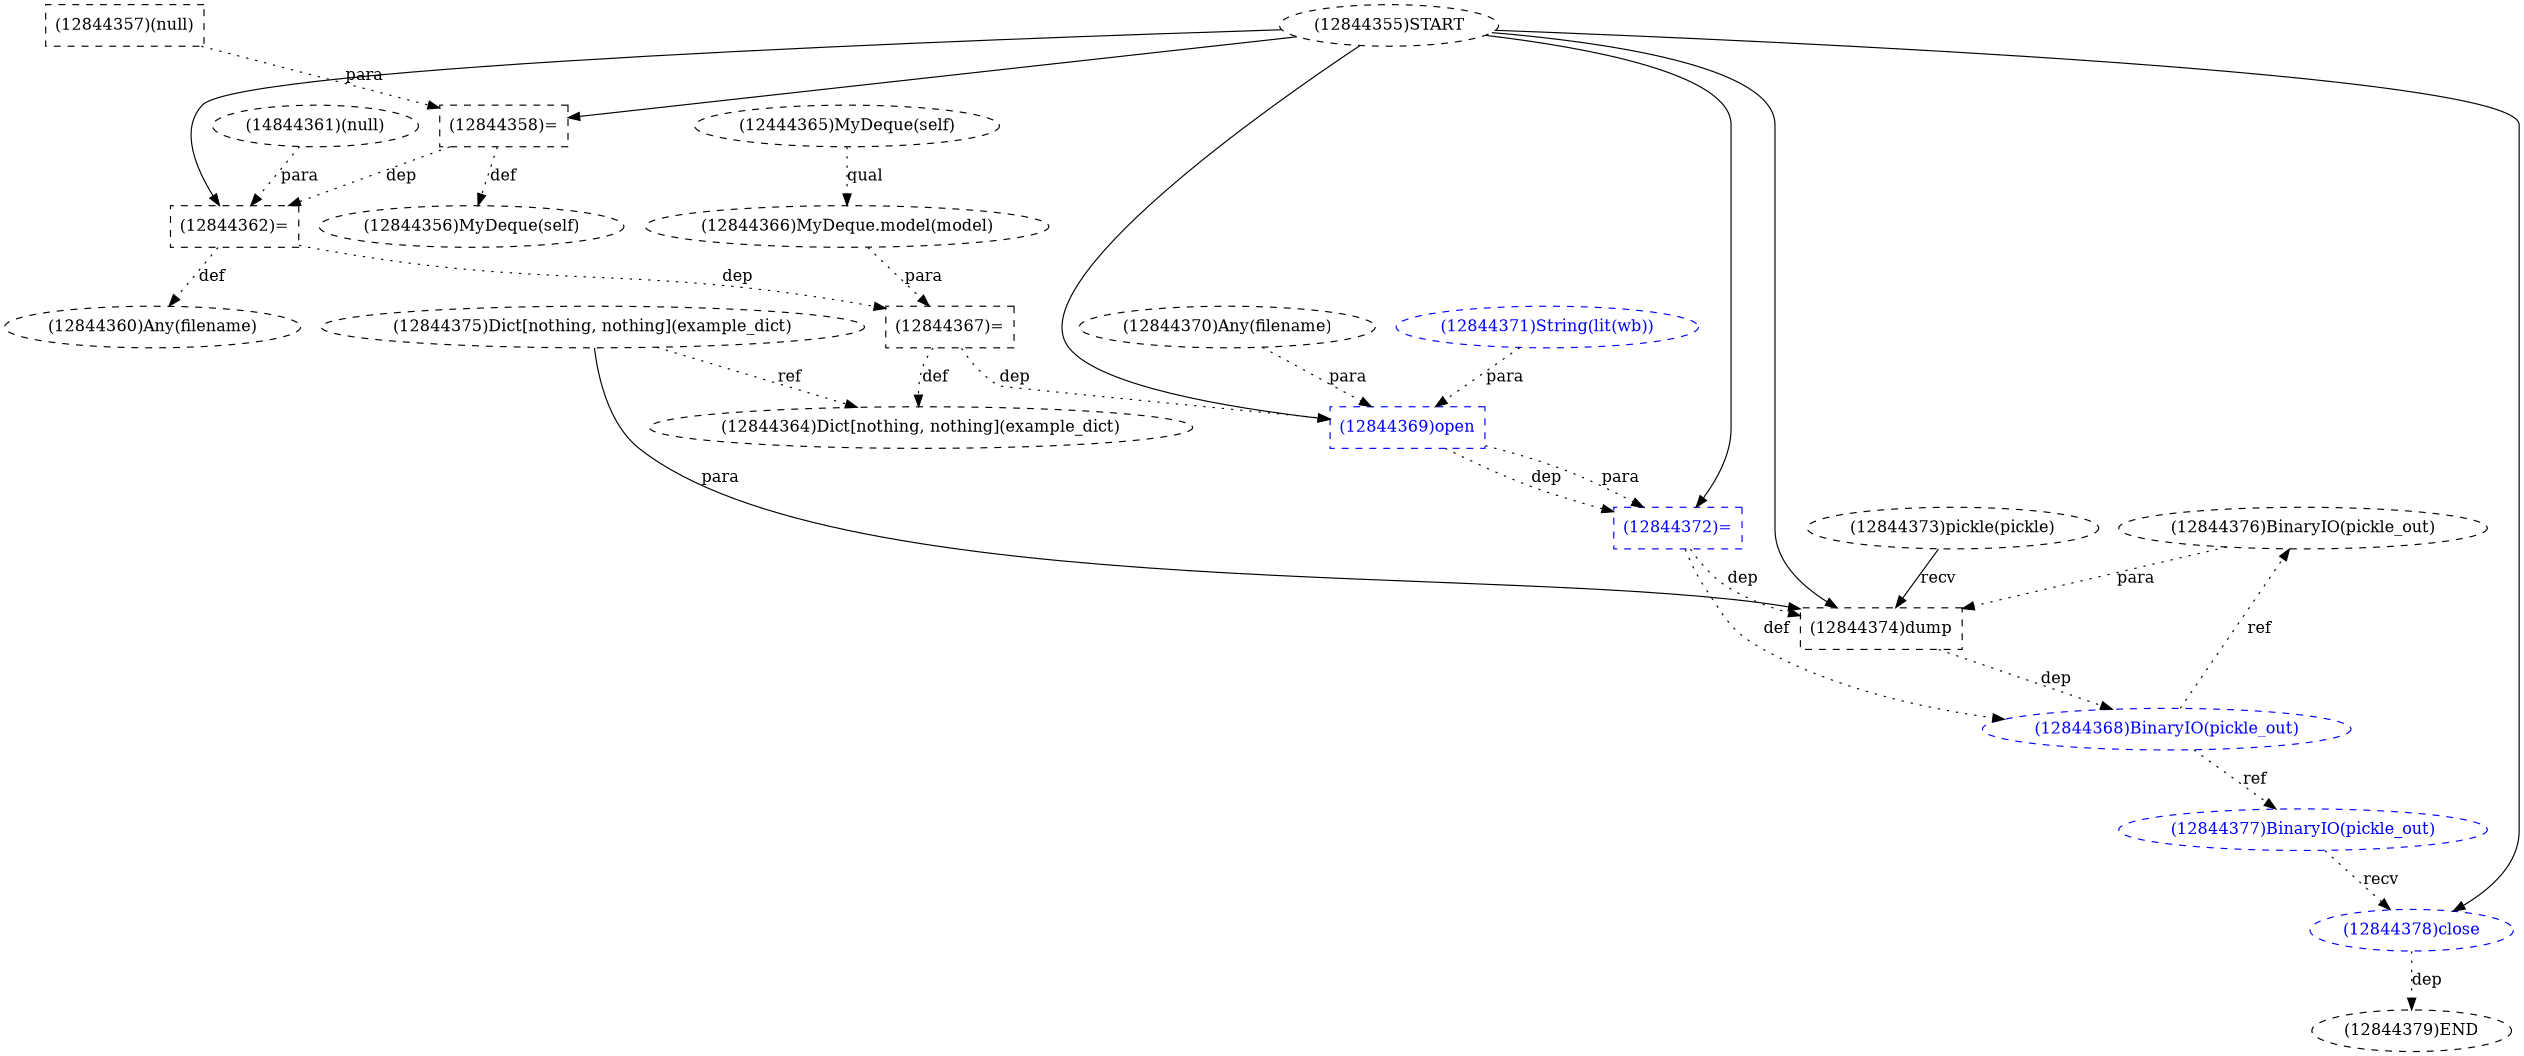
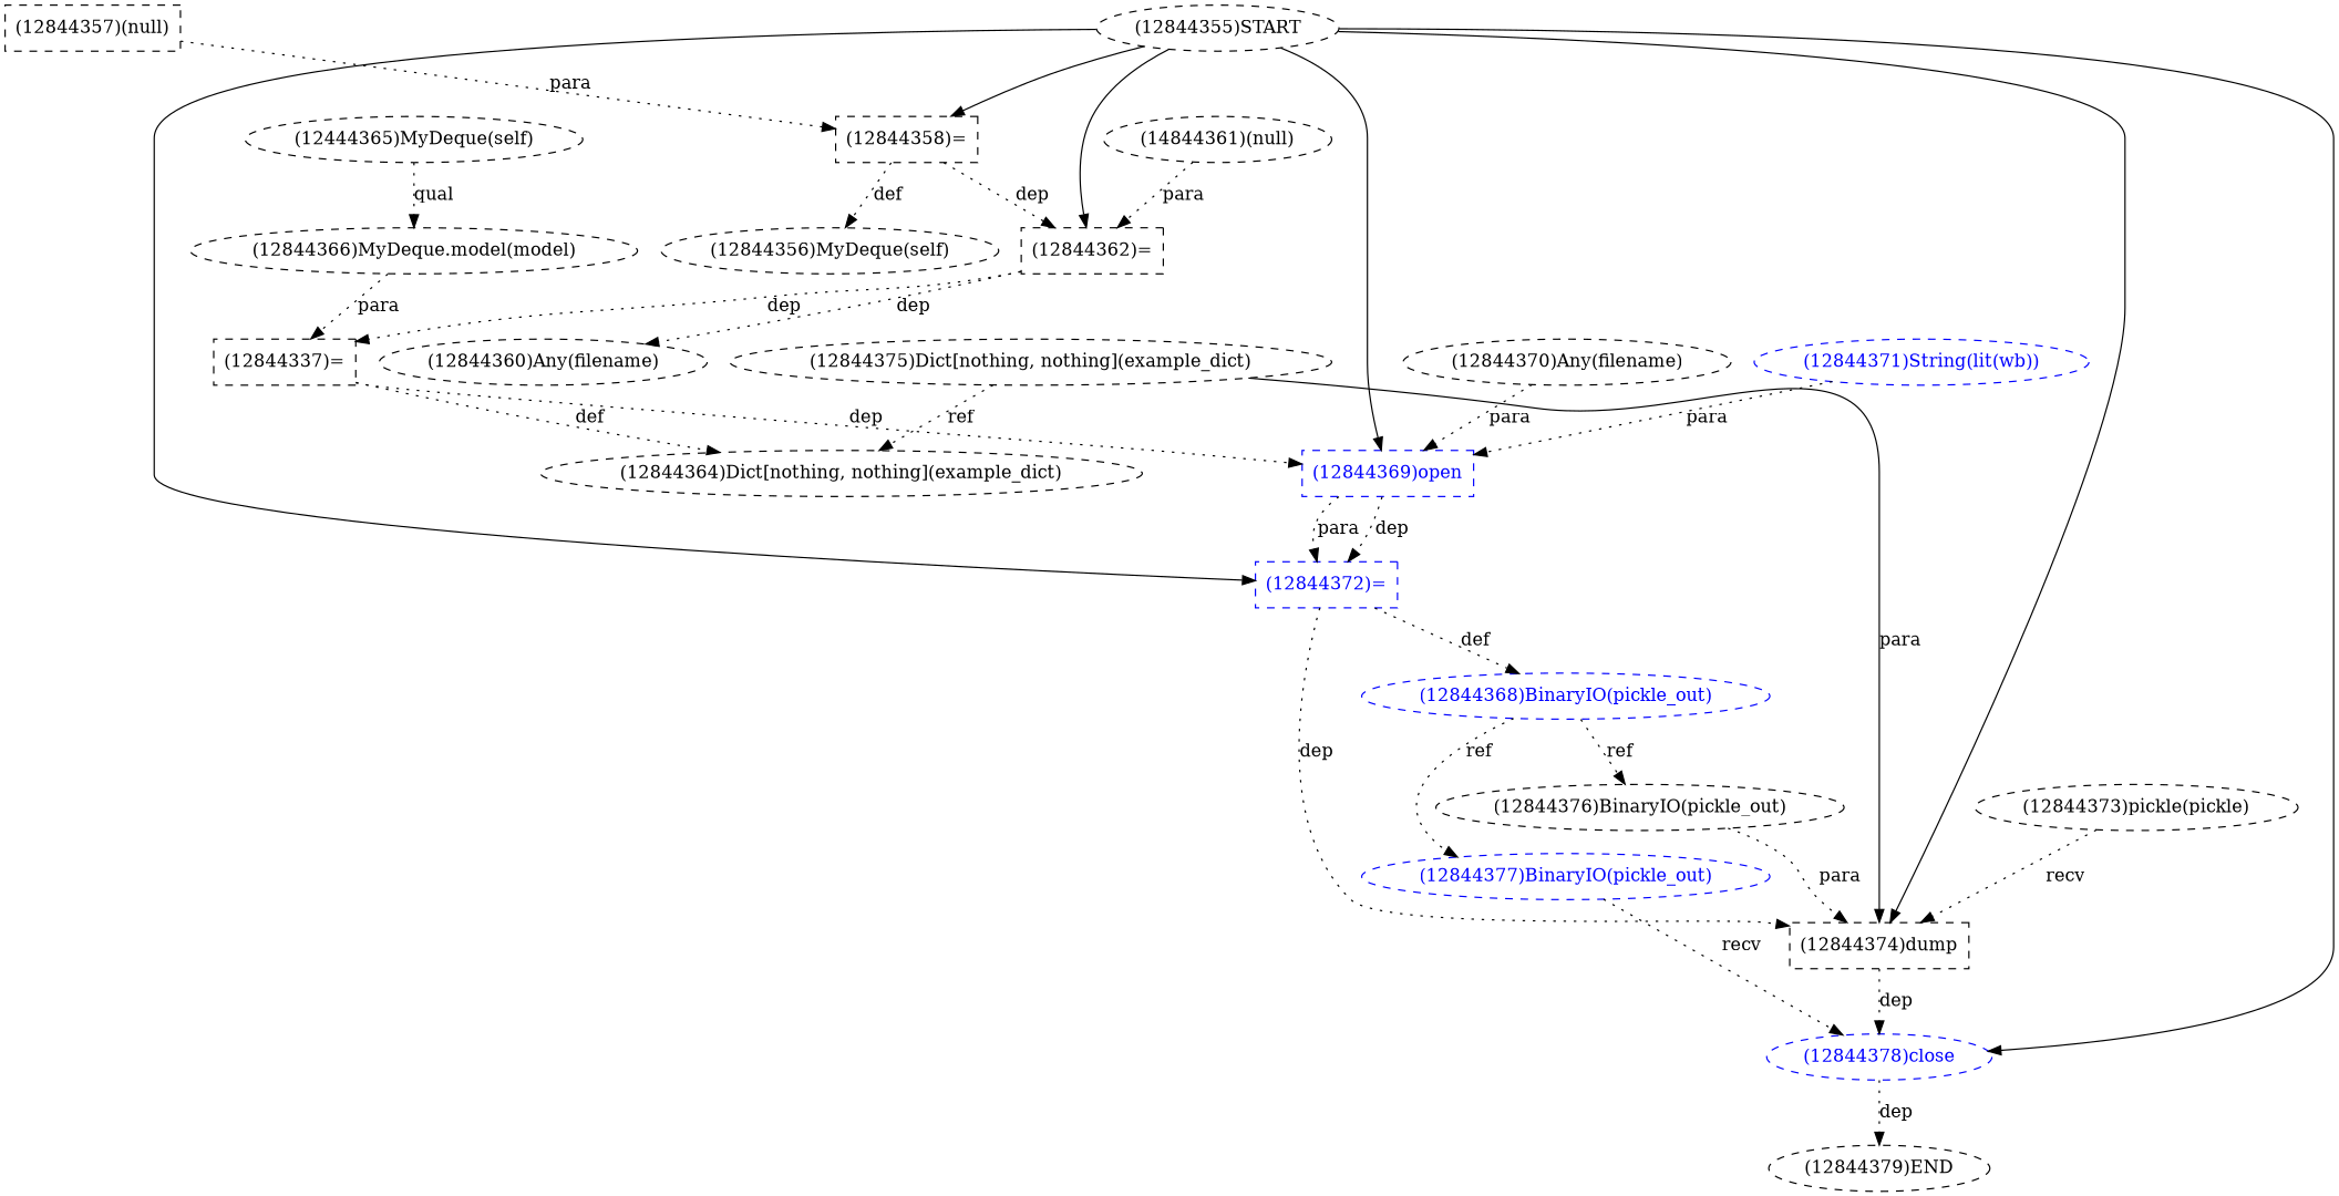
  digraph {
    node [shape=ellipse style=dashed]
    edge [style=dotted]
    n1 [label="(12844376)BinaryIO(pickle_out)"]
    n2 [label="(12844374)dump" shape=box]
    n3 [color=blue fontcolor=blue label="(12844378)close"]
    n4 [label="(12844362)=" shape=box]
    n5 [label="(12844360)Any(filename)"]
-   n6 [label="(12844367)=" shape=box]
+   n6 [label="(12844337)=" shape=box]
    n7 [color=blue fontcolor=blue label="(12844369)open" shape=box]
    n8 [label="(12844364)Dict[nothing, nothing](example_dict)"]
    n9 [label="(12844356)MyDeque(self)"]
    n10 [label="(12844373)pickle(pickle)"]
    n11 [label="(12844370)Any(filename)"]
    n12 [color=blue fontcolor=blue label="(12844372)=" shape=box]
    n13 [color=blue fontcolor=blue label="(12844368)BinaryIO(pickle_out)"]
    n14 [color=blue fontcolor=blue label="(12844377)BinaryIO(pickle_out)"]
    n15 [label="(12844379)END" shape=""]
    n16 [color=blue fontcolor=blue label="(12844371)String(lit(wb))"]
    n17 [label="(12444365)MyDeque(self)"]
    n18 [label="(12844366)MyDeque.model(model)"]
    n19 [label="(14844361)(null)"]
    n20 [label="(12844375)Dict[nothing, nothing](example_dict)"]
    n21 [label="(12844358)=" shape=box]
    n22 [label="(12844355)START" shape=""]
    n23 [label="(12844357)(null)" shape=box]
    n1 -> n2 [label=para]
-   n2 -> n13 [label=dep]
+   n2 -> n3 [label=dep]
    n3 -> n15 [label=dep]
-   n4 -> n5 [label=def]
+   n4 -> n5 [label=dep]
    n4 -> n6 [label=dep]
    n6 -> n7 [label=dep]
    n6 -> n8 [label=def]
    n7 -> n12 [label=dep]
    n7 -> n12 [label=para]
-   n10 -> n2 [label=recv style=solid]
+   n10 -> n2 [label=recv]
    n11 -> n7 [label=para]
    n12 -> n2 [label=dep]
    n12 -> n13 [label=def]
    n13 -> n1 [label=ref]
    n13 -> n14 [label=ref]
    n14 -> n3 [label=recv]
    n16 -> n7 [label=para]
    n17 -> n18 [label=qual]
    n18 -> n6 [label=para]
    n19 -> n4 [label=para]
    n20 -> n2 [label=para style=solid]
    n20 -> n8 [label=ref]
    n21 -> n4 [label=dep]
    n21 -> n9 [label=def]
    n22 -> n2 [style=solid]
    n22 -> n3 [style=solid]
    n22 -> n4 [style=solid]
    n22 -> n7 [style=solid]
    n22 -> n12 [style=solid]
    n22 -> n21 [style=solid]
    n23 -> n21 [label=para]
  }
